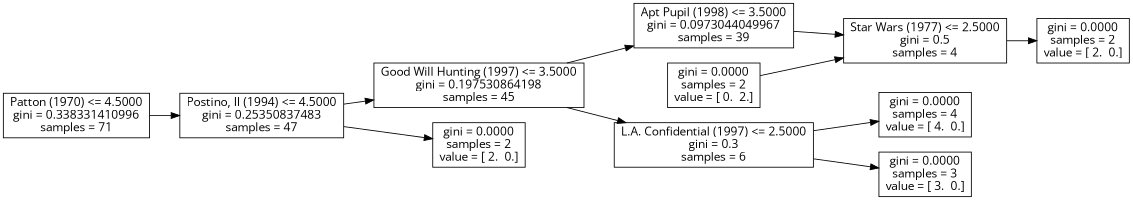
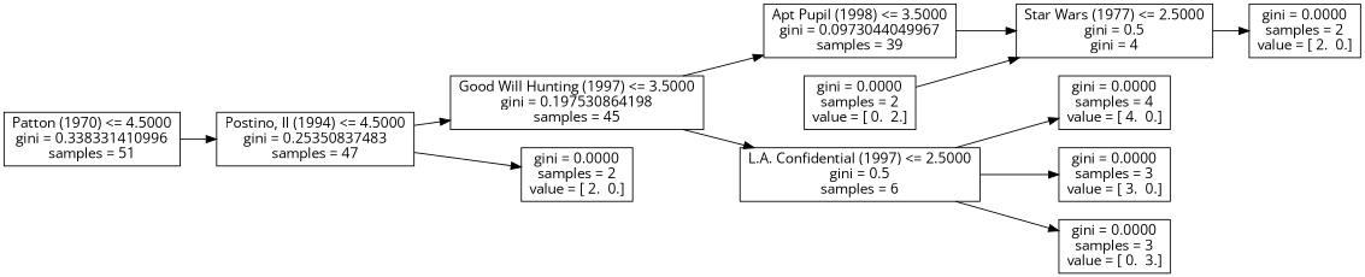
  digraph {
    fontname="Open Sans"
    rankdir=LR
    node [fontname="Open Sans" shape=box]
    edge [fontname="Open Sans"]
-   n1 [label="Patton (1970) <= 4.5000\ngini = 0.338331410996\nsamples = 71"]
+   n1 [label="Patton (1970) <= 4.5000\ngini = 0.338331410996\nsamples = 51"]
    n2 [label="Postino, Il (1994) <= 4.5000\ngini = 0.25350837483\nsamples = 47"]
    n3 [label="Good Will Hunting (1997) <= 3.5000\ngini = 0.197530864198\nsamples = 45"]
    n4 [label="gini = 0.0000\nsamples = 2\nvalue = [ 2.  0.]"]
    n5 [label="gini = 0.0000\nsamples = 4\nvalue = [ 4.  0.]"]
    n6 [label="Apt Pupil (1998) <= 3.5000\ngini = 0.0973044049967\nsamples = 39"]
-   n7 [label="L.A. Confidential (1997) <= 2.5000\ngini = 0.3\nsamples = 6"]
-   n8 [label="Star Wars (1977) <= 2.5000\ngini = 0.5\nsamples = 4"]
+   n7 [label="L.A. Confidential (1997) <= 2.5000\ngini = 0.5\nsamples = 6"]
+   n8 [label="Star Wars (1977) <= 2.5000\ngini = 0.5\ngini = 4"]
    n9 [label="gini = 0.0000\nsamples = 3\nvalue = [ 3.  0.]"]
+   n10 [label="gini = 0.0000\nsamples = 3\nvalue = [ 0.  3.]"]
    n11 [label="gini = 0.0000\nsamples = 2\nvalue = [ 2.  0.]"]
    n12 [label="gini = 0.0000\nsamples = 2\nvalue = [ 0.  2.]"]
    n1 -> n2
    n2 -> n3
    n2 -> n4
    n3 -> n6
    n3 -> n7
    n6 -> n8
    n7 -> n5
    n7 -> n9
+   n7 -> n10
    n8 -> n11
    n12 -> n8
  }
